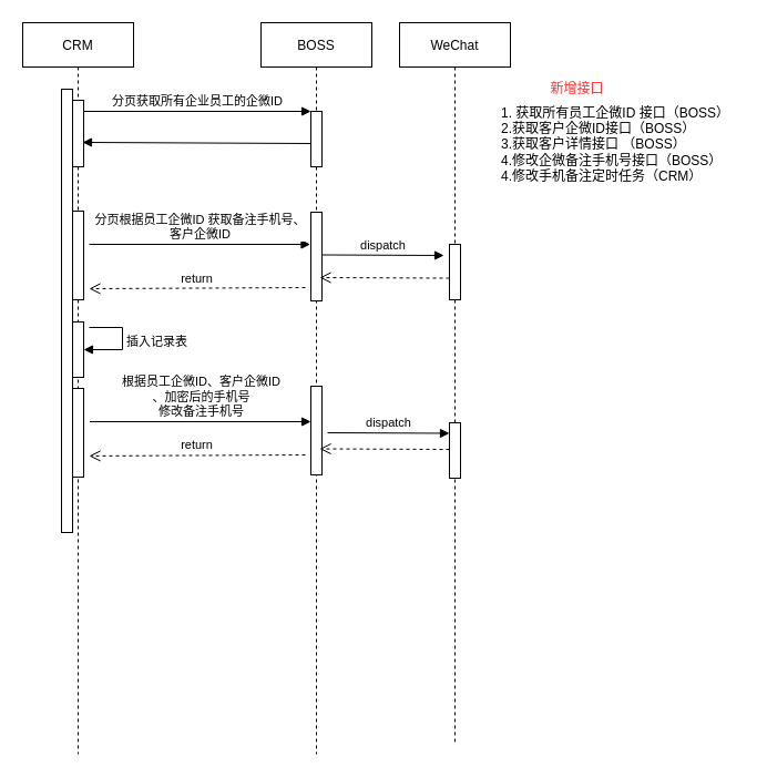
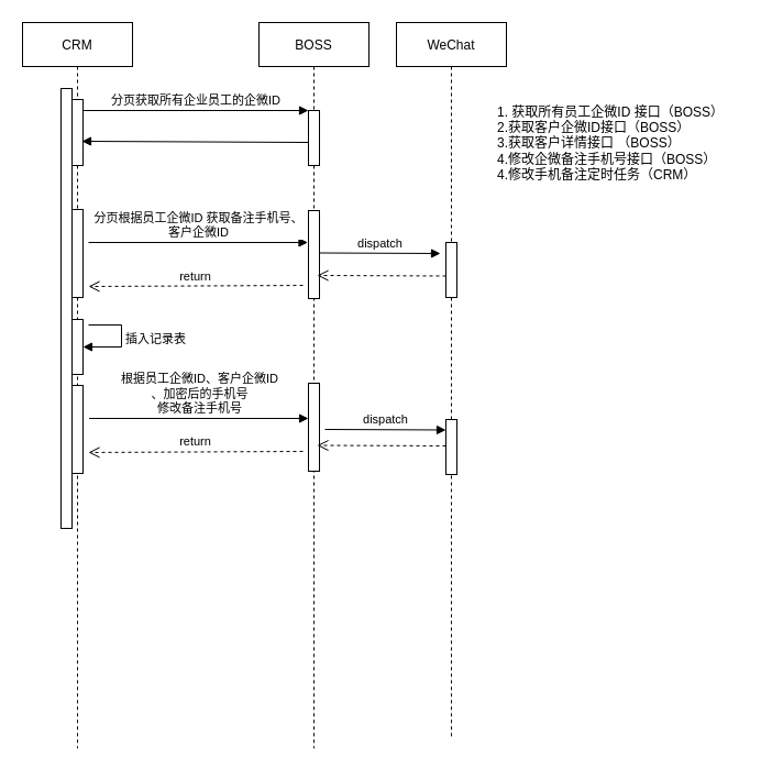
  <mxCell id="0" />
  <mxCell id="1" parent="0" />
  <mxCell id="2" value="CRM" style="shape=umlLifeline;perimeter=lifelinePerimeter;container=1;collapsible=0;recursiveResize=0;rounded=0;shadow=0;strokeWidth=1;" parent="1" vertex="1"><mxGeometry x="20" y="20" width="100" height="660" as="geometry" /></mxCell>
  <mxCell id="3" value="" style="points=[];perimeter=orthogonalPerimeter;rounded=0;shadow=0;strokeWidth=1;" parent="2" vertex="1"><mxGeometry x="45" y="70" width="10" height="60" as="geometry" /></mxCell>
  <mxCell id="4" value="" style="html=1;points=[];perimeter=orthogonalPerimeter;" parent="2" vertex="1"><mxGeometry x="45" y="170" width="10" height="80" as="geometry" /></mxCell>
  <mxCell id="5" value="" style="html=1;points=[];perimeter=orthogonalPerimeter;" parent="2" vertex="1"><mxGeometry x="45" y="330" width="10" height="80" as="geometry" /></mxCell>
  <mxCell id="6" value="" style="html=1;points=[];perimeter=orthogonalPerimeter;" parent="2" vertex="1"><mxGeometry x="35" y="60" width="10" height="400" as="geometry" /></mxCell>
  <mxCell id="7" value="" style="html=1;points=[];perimeter=orthogonalPerimeter;" vertex="1" parent="2"><mxGeometry x="45" y="270" width="10" height="50" as="geometry" /></mxCell>
  <mxCell id="8" value="插入记录表" style="edgeStyle=orthogonalEdgeStyle;html=1;align=left;spacingLeft=2;endArrow=block;rounded=0;entryX=1;entryY=0;" edge="1" parent="2"><mxGeometry relative="1" as="geometry"><mxPoint x="60" y="275" as="sourcePoint" /><Array as="points"><mxPoint x="90" y="275" /></Array><mxPoint x="55" y="295" as="targetPoint" /></mxGeometry></mxCell>
  <mxCell id="9" value="BOSS" style="shape=umlLifeline;perimeter=lifelinePerimeter;container=1;collapsible=0;recursiveResize=0;rounded=0;shadow=0;strokeWidth=1;" parent="1" vertex="1"><mxGeometry x="235" y="20" width="100" height="660" as="geometry" /></mxCell>
  <mxCell id="10" value="" style="points=[];perimeter=orthogonalPerimeter;rounded=0;shadow=0;strokeWidth=1;" parent="9" vertex="1"><mxGeometry x="45" y="80" width="10" height="50" as="geometry" /></mxCell>
  <mxCell id="11" value="" style="html=1;points=[];perimeter=orthogonalPerimeter;" parent="9" vertex="1"><mxGeometry x="45" y="171" width="10" height="80" as="geometry" /></mxCell>
  <mxCell id="12" value="dispatch" style="html=1;verticalAlign=bottom;endArrow=block;rounded=0;" parent="9" edge="1"><mxGeometry width="80" relative="1" as="geometry"><mxPoint x="55" y="209.5" as="sourcePoint" /><mxPoint x="165" y="210" as="targetPoint" /></mxGeometry></mxCell>
  <mxCell id="13" value="" style="html=1;points=[];perimeter=orthogonalPerimeter;" vertex="1" parent="9"><mxGeometry x="45" y="328" width="10" height="80" as="geometry" /></mxCell>
  <mxCell id="14" value="根据员工企微ID、客户企微ID&lt;br&gt;、加密后的手机号&lt;br&gt;修改备注手机号" style="html=1;verticalAlign=bottom;endArrow=block;rounded=0;" edge="1" parent="9"><mxGeometry width="80" relative="1" as="geometry"><mxPoint x="-154.5" y="360" as="sourcePoint" /><mxPoint x="45" y="360" as="targetPoint" /></mxGeometry></mxCell>
  <mxCell id="15" value="分页获取所有企业员工的企微ID" style="verticalAlign=bottom;endArrow=block;entryX=0;entryY=0;shadow=0;strokeWidth=1;" parent="1" source="3" target="10" edge="1"><mxGeometry relative="1" as="geometry"><mxPoint x="175" y="100" as="sourcePoint" /></mxGeometry></mxCell>
  <mxCell id="16" value="" style="verticalAlign=bottom;endArrow=block;entryX=0.9;entryY=0.633;shadow=0;strokeWidth=1;entryDx=0;entryDy=0;entryPerimeter=0;" parent="1" target="3" edge="1"><mxGeometry relative="1" as="geometry"><mxPoint x="280" y="129" as="sourcePoint" /><mxPoint x="80" y="129" as="targetPoint" /></mxGeometry></mxCell>
  <mxCell id="17" value="WeChat" style="shape=umlLifeline;perimeter=lifelinePerimeter;container=1;collapsible=0;recursiveResize=0;rounded=0;shadow=0;strokeWidth=1;" parent="1" vertex="1"><mxGeometry x="360" y="20" width="100" height="650" as="geometry" /></mxCell>
  <mxCell id="18" value="" style="points=[];perimeter=orthogonalPerimeter;rounded=0;shadow=0;strokeWidth=1;" parent="17" vertex="1"><mxGeometry x="45" y="200" width="10" height="50" as="geometry" /></mxCell>
  <mxCell id="19" value="" style="html=1;verticalAlign=bottom;endArrow=open;dashed=1;endSize=8;rounded=0;exitX=0.1;exitY=0.67;exitDx=0;exitDy=0;exitPerimeter=0;" parent="17" edge="1"><mxGeometry relative="1" as="geometry"><mxPoint x="45" y="230.5" as="sourcePoint" /><mxPoint x="-72" y="230" as="targetPoint" /></mxGeometry></mxCell>
  <mxCell id="20" value="" style="points=[];perimeter=orthogonalPerimeter;rounded=0;shadow=0;strokeWidth=1;" vertex="1" parent="17"><mxGeometry x="45" y="361" width="10" height="50" as="geometry" /></mxCell>
  <mxCell id="21" value="" style="html=1;verticalAlign=bottom;endArrow=open;dashed=1;endSize=8;rounded=0;exitX=0.1;exitY=0.67;exitDx=0;exitDy=0;exitPerimeter=0;" edge="1" parent="17"><mxGeometry relative="1" as="geometry"><mxPoint x="45" y="385" as="sourcePoint" /><mxPoint x="-72" y="384.5" as="targetPoint" /></mxGeometry></mxCell>
  <mxCell id="22" value="分页根据员工企微ID 获取备注手机号、&lt;br&gt;客户企微ID" style="html=1;verticalAlign=bottom;endArrow=block;rounded=0;" parent="1" edge="1"><mxGeometry width="80" relative="1" as="geometry"><mxPoint x="80" y="220" as="sourcePoint" /><mxPoint x="279.5" y="220" as="targetPoint" /></mxGeometry></mxCell>
  <mxCell id="23" value="return" style="html=1;verticalAlign=bottom;endArrow=open;dashed=1;endSize=8;rounded=0;entryX=0.9;entryY=0.661;entryDx=0;entryDy=0;entryPerimeter=0;exitX=-0.5;exitY=0.863;exitDx=0;exitDy=0;exitPerimeter=0;" parent="1" edge="1"><mxGeometry relative="1" as="geometry"><mxPoint x="275" y="259.04" as="sourcePoint" /><mxPoint x="80" y="260" as="targetPoint" /></mxGeometry></mxCell>
  <mxCell id="24" value="1. 获取所有员工企微ID 接口（BOSS）&lt;br&gt;2.获取客户企微ID接口（BOSS）&lt;br&gt;&lt;div&gt;&lt;span&gt;3.获取客户详情接口 （BOSS）&lt;/span&gt;&lt;/div&gt;&lt;div&gt;&lt;span&gt;4.修改企微备注手机号接口（BOSS）&lt;/span&gt;&lt;/div&gt;&lt;div&gt;&lt;span&gt;4.修改手机备注定时任务（CRM）&lt;br&gt;&lt;/span&gt;&lt;/div&gt;" style="text;html=1;align=left;verticalAlign=middle;resizable=0;points=[];autosize=1;strokeColor=none;fillColor=none;" parent="1" vertex="1"><mxGeometry x="450" y="90" width="220" height="80" as="geometry" /></mxCell>
- <mxCell id="25" value="&lt;font color=&quot;#ff3333&quot;&gt;新增接口&lt;/font&gt;" style="text;html=1;align=center;verticalAlign=middle;resizable=0;points=[];autosize=1;strokeColor=none;fillColor=none;" parent="1" vertex="1"><mxGeometry x="490" y="70" width="60" height="20" as="geometry" /></mxCell>
  <mxCell id="26" value="dispatch" style="html=1;verticalAlign=bottom;endArrow=block;rounded=0;" edge="1" parent="1"><mxGeometry width="80" relative="1" as="geometry"><mxPoint x="295" y="390" as="sourcePoint" /><mxPoint x="405" y="390.5" as="targetPoint" /></mxGeometry></mxCell>
  <mxCell id="27" value="return" style="html=1;verticalAlign=bottom;endArrow=open;dashed=1;endSize=8;rounded=0;entryX=0.9;entryY=0.661;entryDx=0;entryDy=0;entryPerimeter=0;exitX=-0.5;exitY=0.863;exitDx=0;exitDy=0;exitPerimeter=0;" edge="1" parent="1"><mxGeometry relative="1" as="geometry"><mxPoint x="275" y="410" as="sourcePoint" /><mxPoint x="80" y="410.96" as="targetPoint" /></mxGeometry></mxCell>
